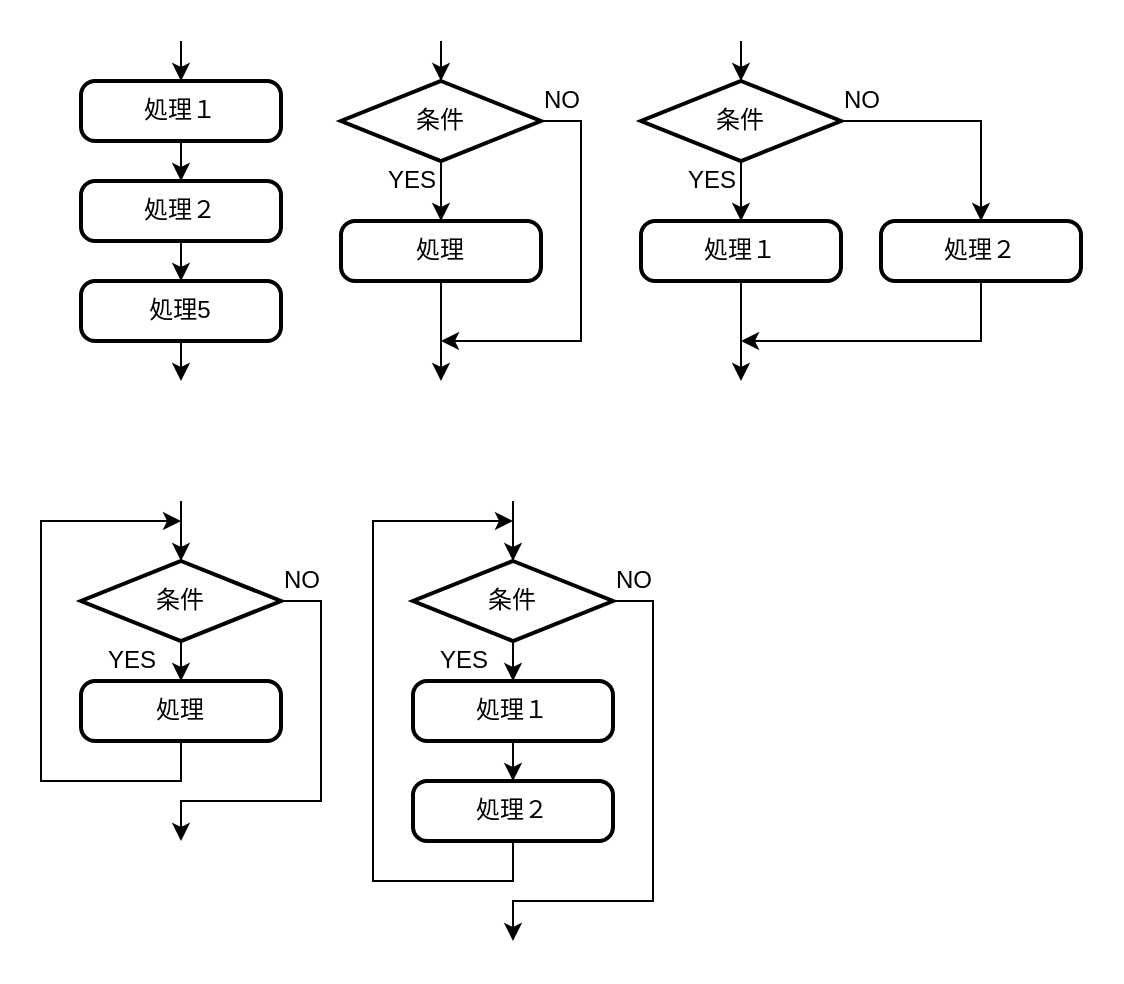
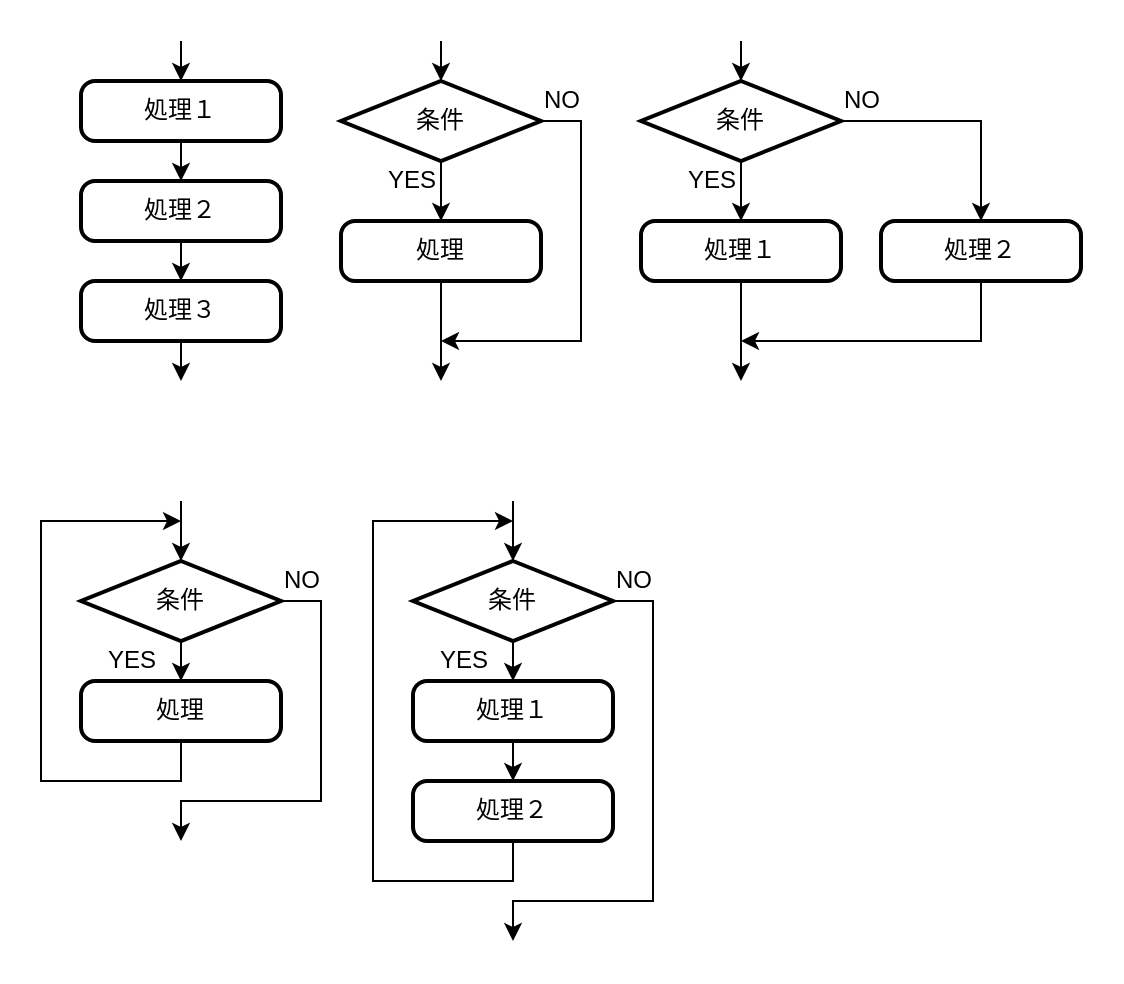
  <mxCell id="0" />
  <mxCell id="1" parent="0" />
  <mxCell id="2" style="edgeStyle=orthogonalEdgeStyle;rounded=0;orthogonalLoop=1;jettySize=auto;html=1;exitX=0.5;exitY=1;exitDx=0;exitDy=0;entryX=0.5;entryY=0;entryDx=0;entryDy=0;" edge="1" parent="1" source="4" target="6"><mxGeometry relative="1" as="geometry" /></mxCell>
  <mxCell id="3" style="edgeStyle=orthogonalEdgeStyle;rounded=0;orthogonalLoop=1;jettySize=auto;html=1;exitX=0.5;exitY=0;exitDx=0;exitDy=0;startArrow=classic;startFill=1;endArrow=none;endFill=0;" edge="1" parent="1" source="4"><mxGeometry relative="1" as="geometry"><mxPoint x="90" y="20" as="targetPoint" /></mxGeometry></mxCell>
  <mxCell id="4" value="処理１" style="rounded=1;whiteSpace=wrap;html=1;absoluteArcSize=1;arcSize=14;strokeWidth=2;" vertex="1" parent="1"><mxGeometry x="40" y="40" width="100" height="30" as="geometry" /></mxCell>
  <mxCell id="5" style="edgeStyle=orthogonalEdgeStyle;rounded=0;orthogonalLoop=1;jettySize=auto;html=1;exitX=0.5;exitY=1;exitDx=0;exitDy=0;entryX=0.5;entryY=0;entryDx=0;entryDy=0;" edge="1" parent="1" source="6" target="8"><mxGeometry relative="1" as="geometry" /></mxCell>
  <mxCell id="6" value="処理２" style="rounded=1;whiteSpace=wrap;html=1;absoluteArcSize=1;arcSize=14;strokeWidth=2;" vertex="1" parent="1"><mxGeometry x="40" y="90" width="100" height="30" as="geometry" /></mxCell>
  <mxCell id="7" style="edgeStyle=orthogonalEdgeStyle;rounded=0;orthogonalLoop=1;jettySize=auto;html=1;exitX=0.5;exitY=1;exitDx=0;exitDy=0;" edge="1" parent="1" source="8"><mxGeometry relative="1" as="geometry"><mxPoint x="90" y="190" as="targetPoint" /></mxGeometry></mxCell>
- <mxCell id="8" value="処理5" style="rounded=1;whiteSpace=wrap;html=1;absoluteArcSize=1;arcSize=14;strokeWidth=2;" vertex="1" parent="1"><mxGeometry x="40" y="140" width="100" height="30" as="geometry" /></mxCell>
+ <mxCell id="8" value="処理３" style="rounded=1;whiteSpace=wrap;html=1;absoluteArcSize=1;arcSize=14;strokeWidth=2;" vertex="1" parent="1"><mxGeometry x="40" y="140" width="100" height="30" as="geometry" /></mxCell>
  <mxCell id="9" style="edgeStyle=orthogonalEdgeStyle;rounded=0;orthogonalLoop=1;jettySize=auto;html=1;exitX=0.5;exitY=1;exitDx=0;exitDy=0;exitPerimeter=0;entryX=0.5;entryY=0;entryDx=0;entryDy=0;startArrow=none;startFill=0;endArrow=classic;endFill=1;" edge="1" parent="1" source="12" target="14"><mxGeometry relative="1" as="geometry" /></mxCell>
  <mxCell id="10" style="edgeStyle=orthogonalEdgeStyle;rounded=0;orthogonalLoop=1;jettySize=auto;html=1;exitX=1;exitY=0.5;exitDx=0;exitDy=0;exitPerimeter=0;entryX=0.5;entryY=0;entryDx=0;entryDy=0;startArrow=none;startFill=0;endArrow=classic;endFill=1;" edge="1" parent="1" source="12" target="16"><mxGeometry relative="1" as="geometry" /></mxCell>
  <mxCell id="11" style="edgeStyle=orthogonalEdgeStyle;rounded=0;orthogonalLoop=1;jettySize=auto;html=1;exitX=0.5;exitY=0;exitDx=0;exitDy=0;exitPerimeter=0;startArrow=classic;startFill=1;endArrow=none;endFill=0;" edge="1" parent="1" source="12"><mxGeometry relative="1" as="geometry"><mxPoint x="370" y="20" as="targetPoint" /></mxGeometry></mxCell>
  <mxCell id="12" value="条件" style="strokeWidth=2;html=1;shape=mxgraph.flowchart.decision;whiteSpace=wrap;" vertex="1" parent="1"><mxGeometry x="320" y="40" width="100" height="40" as="geometry" /></mxCell>
  <mxCell id="13" style="edgeStyle=orthogonalEdgeStyle;rounded=0;orthogonalLoop=1;jettySize=auto;html=1;exitX=0.5;exitY=1;exitDx=0;exitDy=0;startArrow=none;startFill=0;endArrow=classic;endFill=1;" edge="1" parent="1" source="14"><mxGeometry relative="1" as="geometry"><mxPoint x="370" y="190" as="targetPoint" /></mxGeometry></mxCell>
  <mxCell id="14" value="処理１" style="rounded=1;whiteSpace=wrap;html=1;absoluteArcSize=1;arcSize=14;strokeWidth=2;" vertex="1" parent="1"><mxGeometry x="320" y="110" width="100" height="30" as="geometry" /></mxCell>
  <mxCell id="15" style="edgeStyle=orthogonalEdgeStyle;rounded=0;orthogonalLoop=1;jettySize=auto;html=1;exitX=0.5;exitY=1;exitDx=0;exitDy=0;startArrow=none;startFill=0;endArrow=classic;endFill=1;" edge="1" parent="1" source="16"><mxGeometry relative="1" as="geometry"><mxPoint x="370" y="170" as="targetPoint" /><Array as="points"><mxPoint x="490" y="170" /></Array></mxGeometry></mxCell>
  <mxCell id="16" value="処理２" style="rounded=1;whiteSpace=wrap;html=1;absoluteArcSize=1;arcSize=14;strokeWidth=2;" vertex="1" parent="1"><mxGeometry x="440" y="110" width="100" height="30" as="geometry" /></mxCell>
  <mxCell id="17" value="YES" style="text;html=1;strokeColor=none;fillColor=none;align=right;verticalAlign=middle;whiteSpace=wrap;rounded=0;" vertex="1" parent="1"><mxGeometry x="330" y="80" width="40" height="20" as="geometry" /></mxCell>
  <mxCell id="18" value="NO" style="text;html=1;strokeColor=none;fillColor=none;align=left;verticalAlign=middle;whiteSpace=wrap;rounded=0;" vertex="1" parent="1"><mxGeometry x="420" y="40" width="40" height="20" as="geometry" /></mxCell>
  <mxCell id="19" style="edgeStyle=orthogonalEdgeStyle;rounded=0;orthogonalLoop=1;jettySize=auto;html=1;exitX=0.5;exitY=1;exitDx=0;exitDy=0;exitPerimeter=0;entryX=0.5;entryY=0;entryDx=0;entryDy=0;startArrow=none;startFill=0;endArrow=classic;endFill=1;" edge="1" source="22" target="24" parent="1"><mxGeometry relative="1" as="geometry" /></mxCell>
  <mxCell id="20" style="edgeStyle=orthogonalEdgeStyle;rounded=0;orthogonalLoop=1;jettySize=auto;html=1;exitX=1;exitY=0.5;exitDx=0;exitDy=0;exitPerimeter=0;startArrow=none;startFill=0;endArrow=classic;endFill=1;" edge="1" source="22" parent="1"><mxGeometry relative="1" as="geometry"><mxPoint x="90" y="420" as="targetPoint" /><Array as="points"><mxPoint x="160" y="300" /><mxPoint x="160" y="400" /><mxPoint x="90" y="400" /></Array></mxGeometry></mxCell>
  <mxCell id="21" style="edgeStyle=orthogonalEdgeStyle;rounded=0;orthogonalLoop=1;jettySize=auto;html=1;exitX=0.5;exitY=0;exitDx=0;exitDy=0;exitPerimeter=0;startArrow=classic;startFill=1;endArrow=none;endFill=0;" edge="1" source="22" parent="1"><mxGeometry relative="1" as="geometry"><mxPoint x="90" y="250" as="targetPoint" /></mxGeometry></mxCell>
  <mxCell id="22" value="条件" style="strokeWidth=2;html=1;shape=mxgraph.flowchart.decision;whiteSpace=wrap;" vertex="1" parent="1"><mxGeometry x="40" y="280" width="100" height="40" as="geometry" /></mxCell>
  <mxCell id="23" style="edgeStyle=orthogonalEdgeStyle;rounded=0;orthogonalLoop=1;jettySize=auto;html=1;exitX=0.5;exitY=1;exitDx=0;exitDy=0;startArrow=none;startFill=0;endArrow=classic;endFill=1;" edge="1" parent="1" source="24"><mxGeometry relative="1" as="geometry"><mxPoint x="90" y="260" as="targetPoint" /><Array as="points"><mxPoint x="90" y="390" /><mxPoint x="20" y="390" /><mxPoint x="20" y="260" /><mxPoint x="90" y="260" /></Array></mxGeometry></mxCell>
  <mxCell id="24" value="処理" style="rounded=1;whiteSpace=wrap;html=1;absoluteArcSize=1;arcSize=14;strokeWidth=2;" vertex="1" parent="1"><mxGeometry x="40" y="340" width="100" height="30" as="geometry" /></mxCell>
  <mxCell id="25" value="YES" style="text;html=1;strokeColor=none;fillColor=none;align=right;verticalAlign=middle;whiteSpace=wrap;rounded=0;" vertex="1" parent="1"><mxGeometry x="40" y="320" width="40" height="20" as="geometry" /></mxCell>
  <mxCell id="26" value="NO" style="text;html=1;strokeColor=none;fillColor=none;align=left;verticalAlign=middle;whiteSpace=wrap;rounded=0;" vertex="1" parent="1"><mxGeometry x="140" y="280" width="40" height="20" as="geometry" /></mxCell>
  <mxCell id="27" style="edgeStyle=orthogonalEdgeStyle;rounded=0;orthogonalLoop=1;jettySize=auto;html=1;exitX=0.5;exitY=1;exitDx=0;exitDy=0;exitPerimeter=0;entryX=0.5;entryY=0;entryDx=0;entryDy=0;startArrow=none;startFill=0;endArrow=classic;endFill=1;" edge="1" source="30" target="32" parent="1"><mxGeometry relative="1" as="geometry" /></mxCell>
  <mxCell id="28" style="edgeStyle=orthogonalEdgeStyle;rounded=0;orthogonalLoop=1;jettySize=auto;html=1;exitX=1;exitY=0.5;exitDx=0;exitDy=0;exitPerimeter=0;startArrow=none;startFill=0;endArrow=classic;endFill=1;" edge="1" source="30" parent="1"><mxGeometry relative="1" as="geometry"><mxPoint x="220" y="170" as="targetPoint" /><Array as="points"><mxPoint x="290" y="60" /><mxPoint x="290" y="170" /></Array></mxGeometry></mxCell>
  <mxCell id="29" style="edgeStyle=orthogonalEdgeStyle;rounded=0;orthogonalLoop=1;jettySize=auto;html=1;exitX=0.5;exitY=0;exitDx=0;exitDy=0;exitPerimeter=0;startArrow=classic;startFill=1;endArrow=none;endFill=0;" edge="1" source="30" parent="1"><mxGeometry relative="1" as="geometry"><mxPoint x="220" y="20" as="targetPoint" /></mxGeometry></mxCell>
  <mxCell id="30" value="条件" style="strokeWidth=2;html=1;shape=mxgraph.flowchart.decision;whiteSpace=wrap;" vertex="1" parent="1"><mxGeometry x="170" y="40" width="100" height="40" as="geometry" /></mxCell>
  <mxCell id="31" style="edgeStyle=orthogonalEdgeStyle;rounded=0;orthogonalLoop=1;jettySize=auto;html=1;exitX=0.5;exitY=1;exitDx=0;exitDy=0;startArrow=none;startFill=0;endArrow=classic;endFill=1;" edge="1" source="32" parent="1"><mxGeometry relative="1" as="geometry"><mxPoint x="220" y="190" as="targetPoint" /></mxGeometry></mxCell>
  <mxCell id="32" value="処理" style="rounded=1;whiteSpace=wrap;html=1;absoluteArcSize=1;arcSize=14;strokeWidth=2;" vertex="1" parent="1"><mxGeometry x="170" y="110" width="100" height="30" as="geometry" /></mxCell>
  <mxCell id="33" value="YES" style="text;html=1;strokeColor=none;fillColor=none;align=right;verticalAlign=middle;whiteSpace=wrap;rounded=0;" vertex="1" parent="1"><mxGeometry x="180" y="80" width="40" height="20" as="geometry" /></mxCell>
  <mxCell id="34" value="NO" style="text;html=1;strokeColor=none;fillColor=none;align=left;verticalAlign=middle;whiteSpace=wrap;rounded=0;" vertex="1" parent="1"><mxGeometry x="270" y="40" width="40" height="20" as="geometry" /></mxCell>
  <mxCell id="35" style="edgeStyle=orthogonalEdgeStyle;rounded=0;orthogonalLoop=1;jettySize=auto;html=1;exitX=0.5;exitY=1;exitDx=0;exitDy=0;exitPerimeter=0;entryX=0.5;entryY=0;entryDx=0;entryDy=0;startArrow=none;startFill=0;endArrow=classic;endFill=1;" edge="1" source="38" target="40" parent="1"><mxGeometry relative="1" as="geometry" /></mxCell>
  <mxCell id="36" style="edgeStyle=orthogonalEdgeStyle;rounded=0;orthogonalLoop=1;jettySize=auto;html=1;exitX=1;exitY=0.5;exitDx=0;exitDy=0;exitPerimeter=0;startArrow=none;startFill=0;endArrow=classic;endFill=1;" edge="1" source="38" parent="1"><mxGeometry relative="1" as="geometry"><mxPoint x="256" y="470" as="targetPoint" /><Array as="points"><mxPoint x="326" y="300" /><mxPoint x="326" y="450" /><mxPoint x="256" y="450" /></Array></mxGeometry></mxCell>
  <mxCell id="37" style="edgeStyle=orthogonalEdgeStyle;rounded=0;orthogonalLoop=1;jettySize=auto;html=1;exitX=0.5;exitY=0;exitDx=0;exitDy=0;exitPerimeter=0;startArrow=classic;startFill=1;endArrow=none;endFill=0;" edge="1" source="38" parent="1"><mxGeometry relative="1" as="geometry"><mxPoint x="256" y="250" as="targetPoint" /></mxGeometry></mxCell>
  <mxCell id="38" value="条件" style="strokeWidth=2;html=1;shape=mxgraph.flowchart.decision;whiteSpace=wrap;" vertex="1" parent="1"><mxGeometry x="206" y="280" width="100" height="40" as="geometry" /></mxCell>
  <mxCell id="39" style="edgeStyle=orthogonalEdgeStyle;rounded=0;orthogonalLoop=1;jettySize=auto;html=1;exitX=0.5;exitY=1;exitDx=0;exitDy=0;entryX=0.5;entryY=0;entryDx=0;entryDy=0;startArrow=none;startFill=0;endArrow=classic;endFill=1;" edge="1" parent="1" source="40" target="44"><mxGeometry relative="1" as="geometry" /></mxCell>
  <mxCell id="40" value="処理１" style="rounded=1;whiteSpace=wrap;html=1;absoluteArcSize=1;arcSize=14;strokeWidth=2;" vertex="1" parent="1"><mxGeometry x="206" y="340" width="100" height="30" as="geometry" /></mxCell>
  <mxCell id="41" value="YES" style="text;html=1;strokeColor=none;fillColor=none;align=right;verticalAlign=middle;whiteSpace=wrap;rounded=0;" vertex="1" parent="1"><mxGeometry x="206" y="320" width="40" height="20" as="geometry" /></mxCell>
  <mxCell id="42" value="NO" style="text;html=1;strokeColor=none;fillColor=none;align=left;verticalAlign=middle;whiteSpace=wrap;rounded=0;" vertex="1" parent="1"><mxGeometry x="306" y="280" width="40" height="20" as="geometry" /></mxCell>
  <mxCell id="43" style="edgeStyle=orthogonalEdgeStyle;rounded=0;orthogonalLoop=1;jettySize=auto;html=1;exitX=0.5;exitY=1;exitDx=0;exitDy=0;startArrow=none;startFill=0;endArrow=classic;endFill=1;" edge="1" parent="1" source="44"><mxGeometry relative="1" as="geometry"><mxPoint x="256" y="260" as="targetPoint" /><Array as="points"><mxPoint x="256" y="440" /><mxPoint x="186" y="440" /><mxPoint x="186" y="260" /></Array></mxGeometry></mxCell>
  <mxCell id="44" value="処理２" style="rounded=1;whiteSpace=wrap;html=1;absoluteArcSize=1;arcSize=14;strokeWidth=2;" vertex="1" parent="1"><mxGeometry x="206" y="390" width="100" height="30" as="geometry" /></mxCell>
